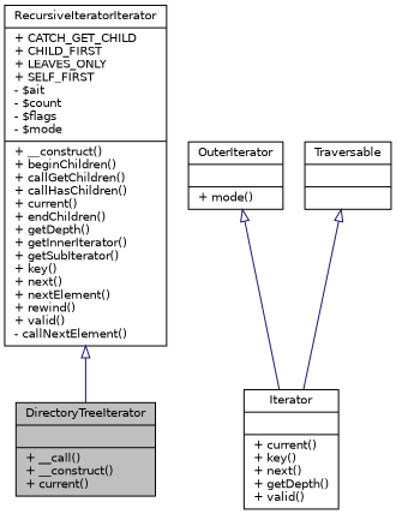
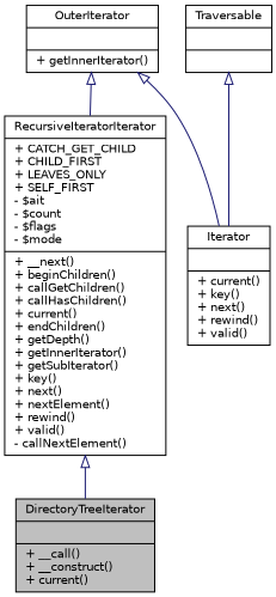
  digraph {
    node [color=black fillcolor=white fontname=Helvetica fontsize=10 shape=record style=filled]
    edge [arrowtail=onormal color=midnightblue dir=back fontname=Helvetica fontsize=10 labelfontname=Helvetica labelfontsize=10 style=solid]
    n1 [fillcolor=grey75 fontcolor=black height=0.2 label="{DirectoryTreeIterator\n||+ __call()\l+ __construct()\l+ current()\l}" width=0.4]
-   n2 [height=0.2 label="{RecursiveIteratorIterator\n|+ CATCH_GET_CHILD\l+ CHILD_FIRST\l+ LEAVES_ONLY\l+ SELF_FIRST\l- $ait\l- $count\l- $flags\l- $mode\l|+ __construct()\l+ beginChildren()\l+ callGetChildren()\l+ callHasChildren()\l+ current()\l+ endChildren()\l+ getDepth()\l+ getInnerIterator()\l+ getSubIterator()\l+ key()\l+ next()\l+ nextElement()\l+ rewind()\l+ valid()\l- callNextElement()\l}" width=0.4]
-   n3 [height=0.2 label="{OuterIterator\n||+ mode()\l}" width=0.4]
-   n4 [height=0.2 label="{Iterator\n||+ current()\l+ key()\l+ next()\l+ getDepth()\l+ valid()\l}" width=0.4]
+   n2 [height=0.2 label="{RecursiveIteratorIterator\n|+ CATCH_GET_CHILD\l+ CHILD_FIRST\l+ LEAVES_ONLY\l+ SELF_FIRST\l- $ait\l- $count\l- $flags\l- $mode\l|+ __next()\l+ beginChildren()\l+ callGetChildren()\l+ callHasChildren()\l+ current()\l+ endChildren()\l+ getDepth()\l+ getInnerIterator()\l+ getSubIterator()\l+ key()\l+ next()\l+ nextElement()\l+ rewind()\l+ valid()\l- callNextElement()\l}" width=0.4]
+   n3 [height=0.2 label="{OuterIterator\n||+ getInnerIterator()\l}" width=0.4]
+   n4 [height=0.2 label="{Iterator\n||+ current()\l+ key()\l+ next()\l+ rewind()\l+ valid()\l}" width=0.4]
    n5 [height=0.2 label="{Traversable\n||}" width=0.4]
    n2 -> n1
+   n3 -> n2
    n3 -> n4
    n5 -> n4
  }
